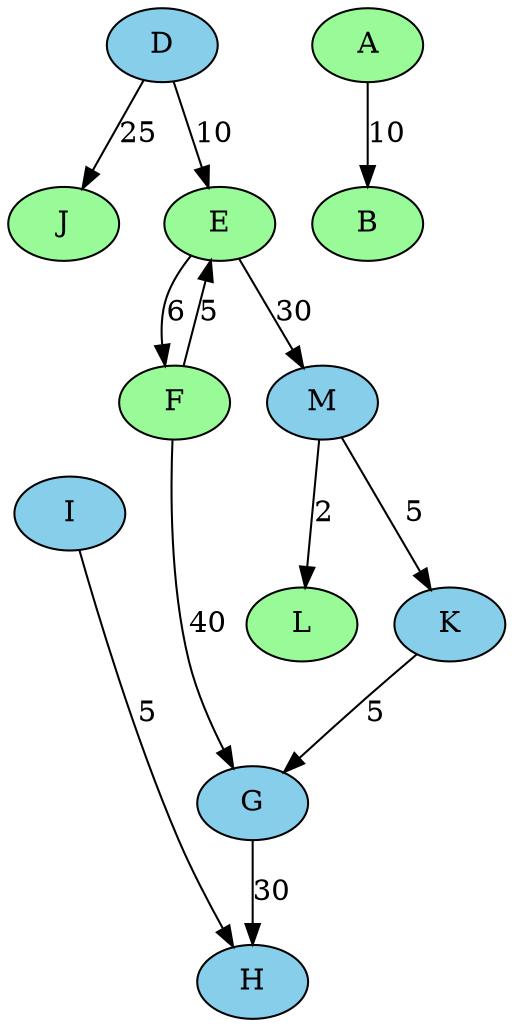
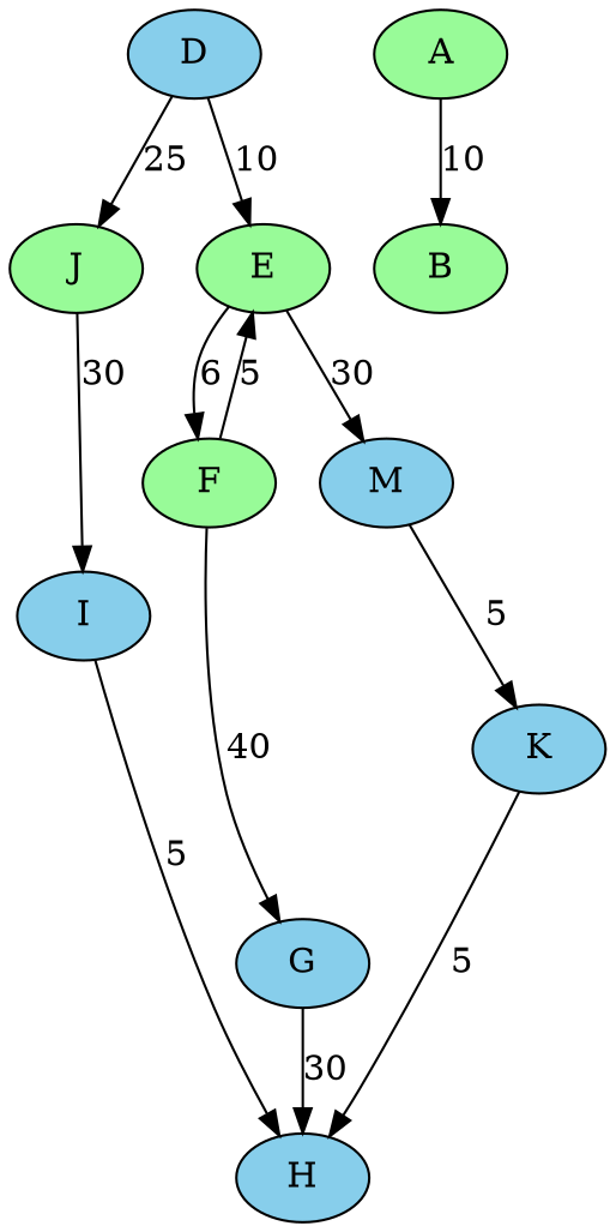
  digraph {
    node [fillcolor=skyblue style=filled]
    M
-   L [fillcolor=palegreen]
    K
    G
    H
    I
    J [fillcolor=palegreen]
    F [fillcolor=palegreen]
    E [fillcolor=palegreen]
    D
    A [fillcolor=palegreen]
    B [fillcolor=palegreen]
-   M -> L [label=2]
    M -> K [label=5]
-   K -> G [label=5]
+   K -> H [label=5]
    G -> H [label=30]
    I -> H [label=5]
+   J -> I [label=30]
    F -> G [label=40]
    F -> E [label=5]
    E -> M [label=30]
    E -> F [label=6]
    D -> J [label=25]
    D -> E [label=10]
    A -> B [label=10]
  }
